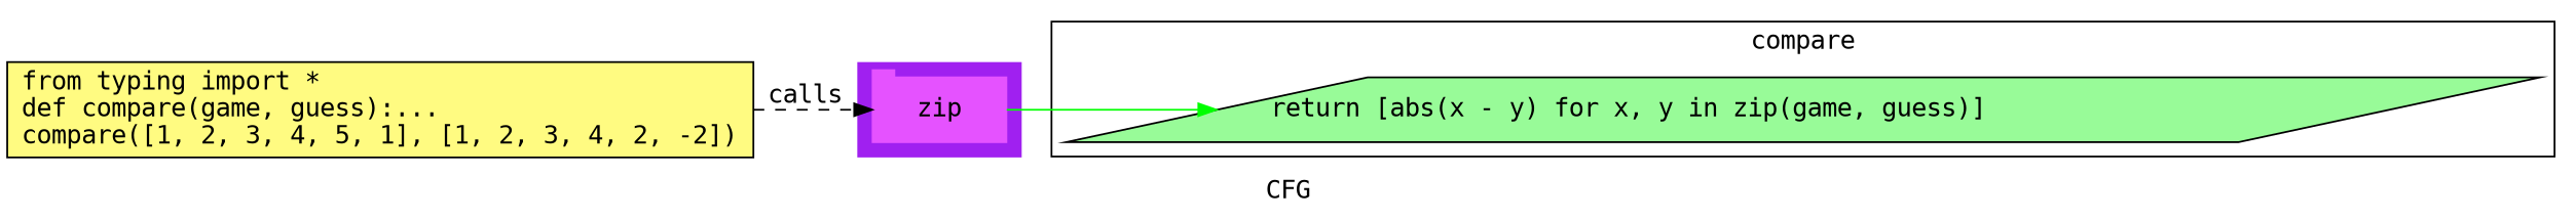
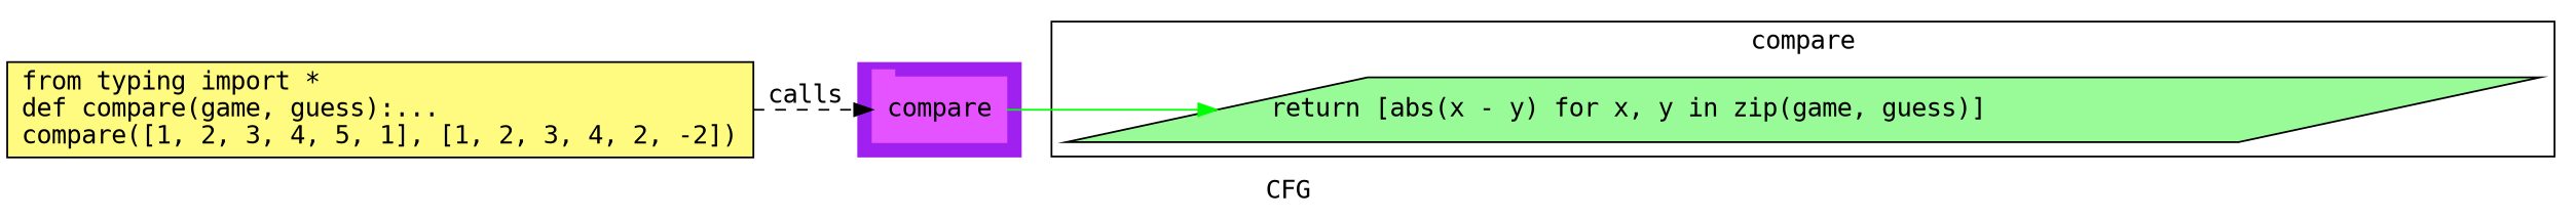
  digraph {
    compound=True
    fontname="DejaVu Sans Mono"
    label=CFG
    pack=False
    rankdir=LR
    ranksep=0.02
    node [fontname="DejaVu Sans Mono" style="filled,solid"]
    edge [fontname="DejaVu Sans Mono"]
-   n1 [color="#E552FF" height=0.5 label=zip linenum="[5]" shape=tab style=filled width=1.0278]
+   n1 [color="#E552FF" height=0.5 label=compare linenum="[5]" shape=tab style=filled width=1.0278]
    n2 [fillcolor="#98fb98" height=0.5 label="return [abs(x - y) for x, y in zip(game, guess)]\l" linenum="[3]" shape=parallelogram width=10.932]
    n3 [fillcolor="#FFFB81" height=0.73611 label="from typing import *\ldef compare(game, guess):...\lcompare([1, 2, 3, 4, 5, 1], [1, 2, 3, 4, 2, -2])\l" linenum="[1]" shape=rectangle width=5.7361]
    subgraph cluster_1 {
      color=purple
      compound=true
      label=""
      shape=tab
      style=filled
      n1
    }
    subgraph cluster_2 {
      label=compare
      n2
    }
    n1 -> n2 [color=green]
    n3 -> n1 [label=calls style=dashed]
  }
